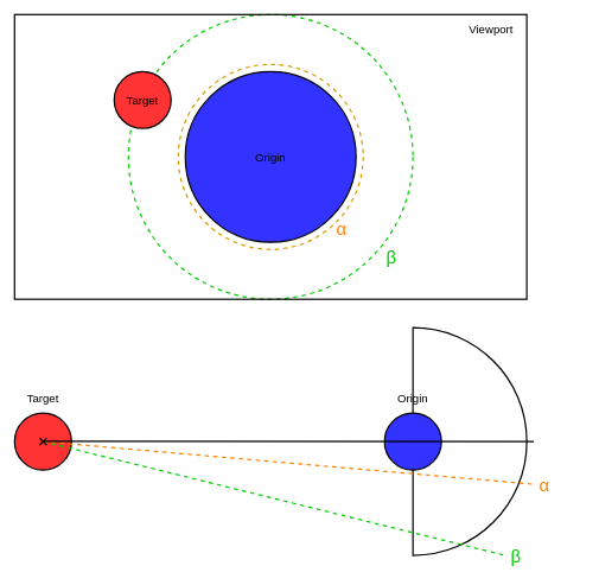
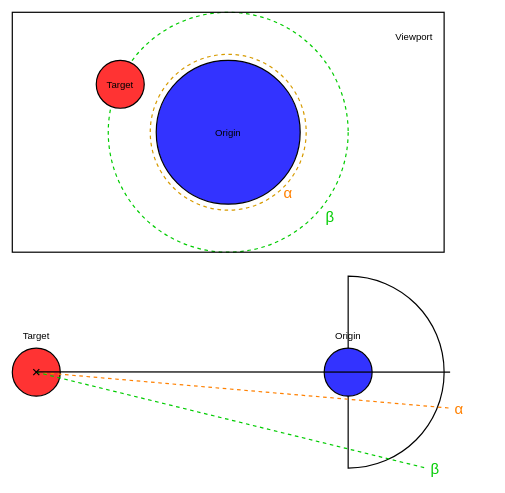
  <mxCell id="0" />
  <mxCell id="1" parent="0" />
  <mxCell id="2" value="" style="ellipse;whiteSpace=wrap;html=1;aspect=fixed;fillColor=none;dashed=1;strokeWidth=2;strokeColor=#00CC00;" vertex="1" parent="1"><mxGeometry x="180" y="20" width="400" height="400" as="geometry" /></mxCell>
  <mxCell id="3" value="" style="rounded=0;whiteSpace=wrap;html=1;strokeWidth=2;fillColor=none;" parent="1" vertex="1"><mxGeometry x="20" y="20" width="720" height="400" as="geometry" /></mxCell>
  <mxCell id="4" value="" style="verticalLabelPosition=bottom;verticalAlign=top;html=1;shape=mxgraph.basic.half_circle;strokeColor=#000000;strokeWidth=2;fillColor=none;fontFamily=Helvetica;fontSize=25;fontColor=#FF8000;rotation=-90;" parent="1" vertex="1"><mxGeometry x="500" y="540" width="320" height="160" as="geometry" /></mxCell>
  <mxCell id="5" value="" style="ellipse;whiteSpace=wrap;html=1;aspect=fixed;strokeWidth=2;fontFamily=Helvetica;fontSize=25;fontColor=#FF8000;fillColor=#FF3333;" parent="1" vertex="1"><mxGeometry x="20" y="580" width="80" height="80" as="geometry" /></mxCell>
  <mxCell id="6" value="" style="ellipse;whiteSpace=wrap;html=1;aspect=fixed;strokeWidth=2;dashed=1;strokeColor=#d79b00;fillColor=none;" parent="1" vertex="1"><mxGeometry x="250" y="90" width="260" height="260" as="geometry" /></mxCell>
- <mxCell id="7" value="&lt;div style=&quot;font-size: 16px;&quot;&gt;Viewport&lt;/div&gt;" style="text;html=1;strokeColor=none;fillColor=none;align=center;verticalAlign=middle;whiteSpace=wrap;rounded=0;fontSize=16;" parent="1" vertex="1"><mxGeometry x="650" y="20" width="80" height="40" as="geometry" /></mxCell>
+ <mxCell id="7" value="&lt;div style=&quot;font-size: 16px;&quot;&gt;Viewport&lt;/div&gt;" style="text;html=1;strokeColor=none;fillColor=none;align=center;verticalAlign=middle;whiteSpace=wrap;rounded=0;fontSize=16;" parent="1" vertex="1"><mxGeometry x="650" y="40" width="80" height="40" as="geometry" /></mxCell>
  <mxCell id="8" value="" style="ellipse;whiteSpace=wrap;html=1;aspect=fixed;strokeWidth=2;fillColor=#3333FF;" parent="1" vertex="1"><mxGeometry x="260" y="100" width="240" height="240" as="geometry" /></mxCell>
  <mxCell id="9" value="Origin" style="text;html=1;strokeColor=none;fillColor=none;align=center;verticalAlign=middle;whiteSpace=wrap;rounded=0;fontSize=16;fontStyle=0" parent="1" vertex="1"><mxGeometry x="340" y="200" width="80" height="40" as="geometry" /></mxCell>
  <mxCell id="10" value="&lt;span class=&quot;polytonic&quot; style=&quot;font-size: 25px;&quot;&gt;&lt;span style=&quot;font-size: 25px;&quot;&gt;α&lt;/span&gt;&lt;/span&gt;" style="text;html=1;align=center;verticalAlign=middle;whiteSpace=wrap;rounded=0;dashed=1;fontStyle=0;fontFamily=Helvetica;fontSize=25;fontColor=#FF8000;" parent="1" vertex="1"><mxGeometry x="460" y="300" width="40" height="40" as="geometry" /></mxCell>
  <mxCell id="11" value="" style="ellipse;whiteSpace=wrap;html=1;aspect=fixed;strokeWidth=2;fontFamily=Helvetica;fontSize=25;fontColor=#FF8000;fillColor=#3333FF;" parent="1" vertex="1"><mxGeometry x="540" y="580" width="80" height="80" as="geometry" /></mxCell>
  <mxCell id="12" value="" style="endArrow=none;html=1;strokeWidth=2;fontFamily=Helvetica;fontSize=25;fontColor=#FF8000;dashed=1;strokeColor=#FF8000;" parent="1" edge="1"><mxGeometry width="50" height="50" relative="1" as="geometry"><mxPoint x="60" y="620" as="sourcePoint" /><mxPoint x="750" y="680" as="targetPoint" /></mxGeometry></mxCell>
  <mxCell id="13" value="&lt;span class=&quot;polytonic&quot; style=&quot;font-size: 25px;&quot;&gt;&lt;span style=&quot;font-size: 25px;&quot;&gt;α&lt;/span&gt;&lt;/span&gt;" style="text;html=1;align=center;verticalAlign=middle;whiteSpace=wrap;rounded=0;dashed=1;fontStyle=0;fontFamily=Helvetica;fontSize=25;fontColor=#FF8000;" parent="1" vertex="1"><mxGeometry x="750" y="660" width="30" height="40" as="geometry" /></mxCell>
  <mxCell id="14" value="" style="endArrow=none;dashed=1;html=1;strokeWidth=2;fontFamily=Helvetica;fontSize=25;fontColor=#FF8000;strokeColor=#00CC00;" parent="1" edge="1"><mxGeometry width="50" height="50" relative="1" as="geometry"><mxPoint x="60" y="620" as="sourcePoint" /><mxPoint x="710" y="780" as="targetPoint" /></mxGeometry></mxCell>
  <mxCell id="15" value="" style="endArrow=none;html=1;strokeWidth=2;fontFamily=Helvetica;fontSize=25;fontColor=#FF8000;" parent="1" edge="1"><mxGeometry width="50" height="50" relative="1" as="geometry"><mxPoint x="60" y="619.58" as="sourcePoint" /><mxPoint x="750" y="620" as="targetPoint" /><Array as="points" /></mxGeometry></mxCell>
  <mxCell id="16" value="" style="endArrow=none;html=1;strokeWidth=2;fontFamily=Helvetica;fontSize=25;fontColor=#FF8000;" parent="1" edge="1"><mxGeometry width="50" height="50" relative="1" as="geometry"><mxPoint x="55" y="625" as="sourcePoint" /><mxPoint x="65" y="615" as="targetPoint" /></mxGeometry></mxCell>
  <mxCell id="17" value="" style="endArrow=none;html=1;strokeColor=#000000;strokeWidth=2;fontFamily=Helvetica;fontSize=25;fontColor=#FF8000;" parent="1" edge="1"><mxGeometry width="50" height="50" relative="1" as="geometry"><mxPoint x="55" y="615" as="sourcePoint" /><mxPoint x="65" y="625" as="targetPoint" /></mxGeometry></mxCell>
  <mxCell id="18" value="Origin" style="text;html=1;strokeColor=none;fillColor=none;align=center;verticalAlign=middle;whiteSpace=wrap;rounded=0;fontSize=16;fontStyle=0" parent="1" vertex="1"><mxGeometry x="540" y="540" width="80" height="40" as="geometry" /></mxCell>
  <mxCell id="19" value="Target" style="text;html=1;strokeColor=none;fillColor=none;align=center;verticalAlign=middle;whiteSpace=wrap;rounded=0;fontSize=16;fontStyle=0" parent="1" vertex="1"><mxGeometry x="20" y="540" width="80" height="40" as="geometry" /></mxCell>
  <mxCell id="20" value="&lt;span class=&quot;polytonic&quot;&gt;&lt;font color=&quot;#00cc00&quot;&gt;β&lt;/font&gt;&lt;/span&gt;" style="text;html=1;align=center;verticalAlign=middle;whiteSpace=wrap;rounded=0;dashed=1;fontStyle=0;fontFamily=Helvetica;fontSize=25;fontColor=#FF8000;" parent="1" vertex="1"><mxGeometry x="530" y="340" width="40" height="40" as="geometry" /></mxCell>
  <mxCell id="21" value="&lt;span class=&quot;polytonic&quot;&gt;&lt;font color=&quot;#00cc00&quot;&gt;β&lt;/font&gt;&lt;/span&gt;" style="text;html=1;align=center;verticalAlign=middle;whiteSpace=wrap;rounded=0;dashed=1;fontStyle=0;fontFamily=Helvetica;fontSize=25;fontColor=#FF8000;" parent="1" vertex="1"><mxGeometry x="710" y="760" width="30" height="40" as="geometry" /></mxCell>
  <mxCell id="22" value="" style="ellipse;whiteSpace=wrap;html=1;aspect=fixed;strokeWidth=2;fontFamily=Helvetica;fontSize=25;fontColor=#FF8000;fillColor=#FF3333;" parent="1" vertex="1"><mxGeometry x="160" y="100" width="80" height="80" as="geometry" /></mxCell>
  <mxCell id="23" value="Target" style="text;html=1;strokeColor=none;fillColor=none;align=center;verticalAlign=middle;whiteSpace=wrap;rounded=0;fontSize=16;fontStyle=0" parent="1" vertex="1"><mxGeometry x="160" y="120" width="80" height="40" as="geometry" /></mxCell>
